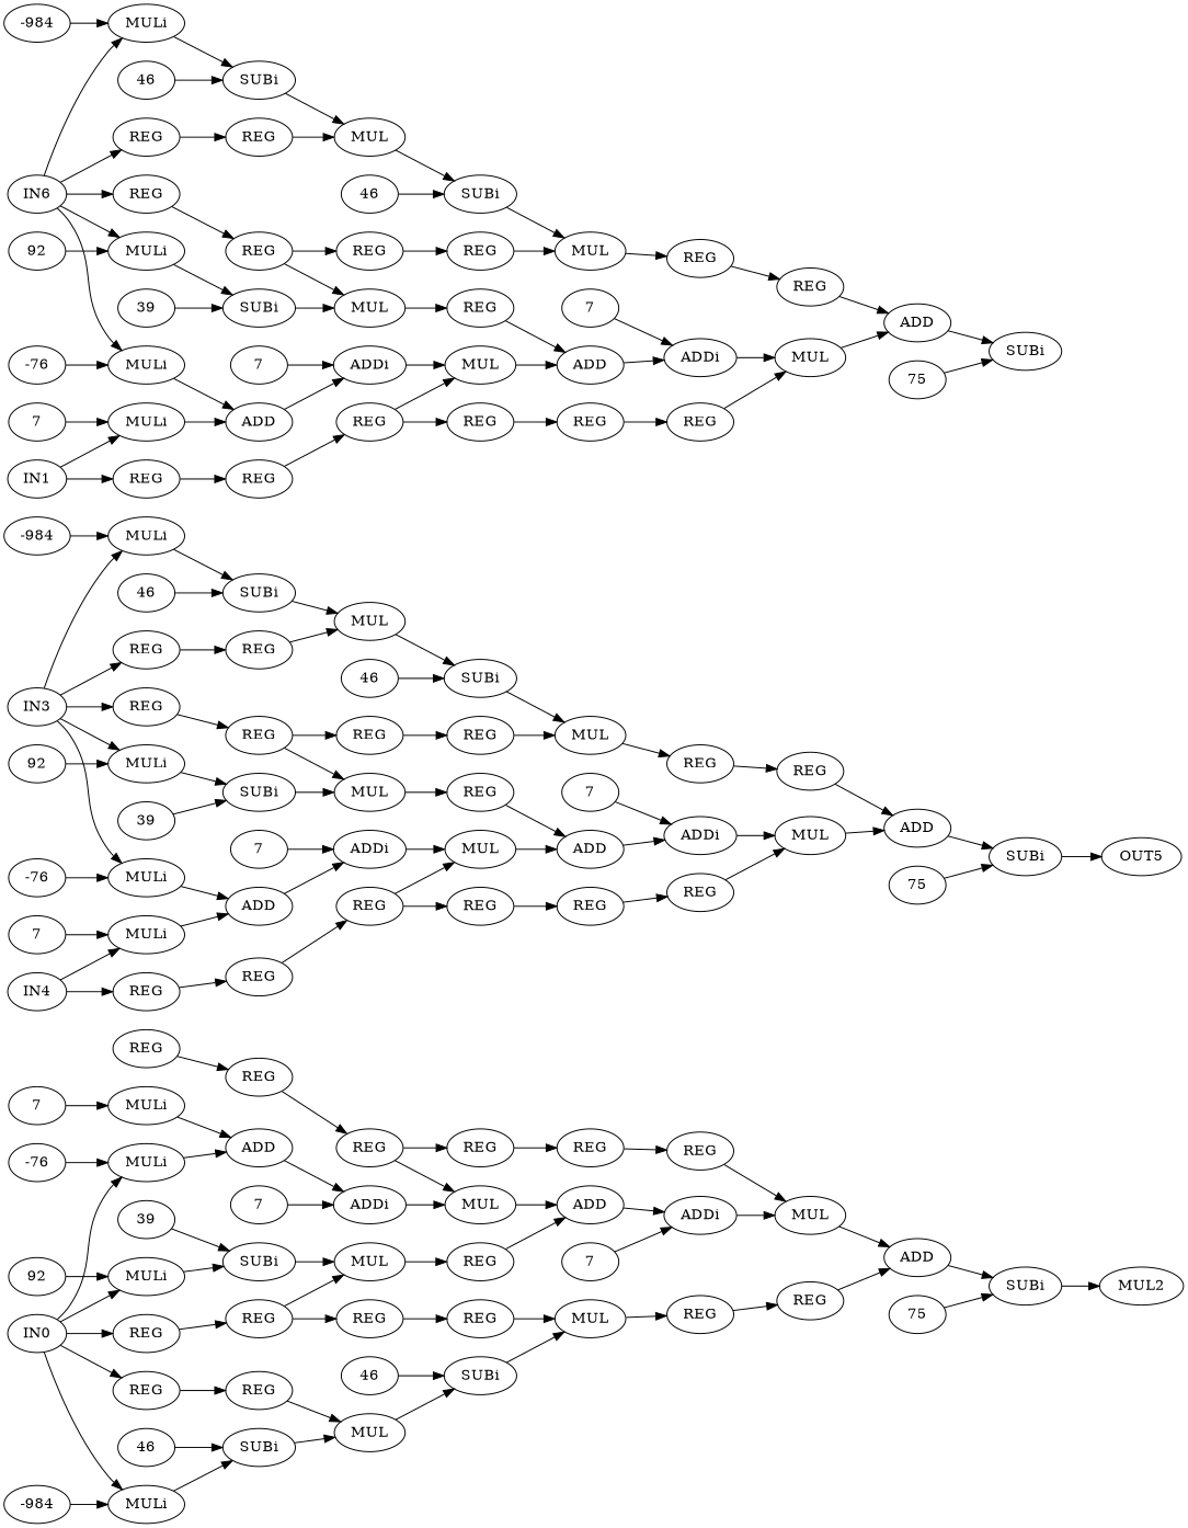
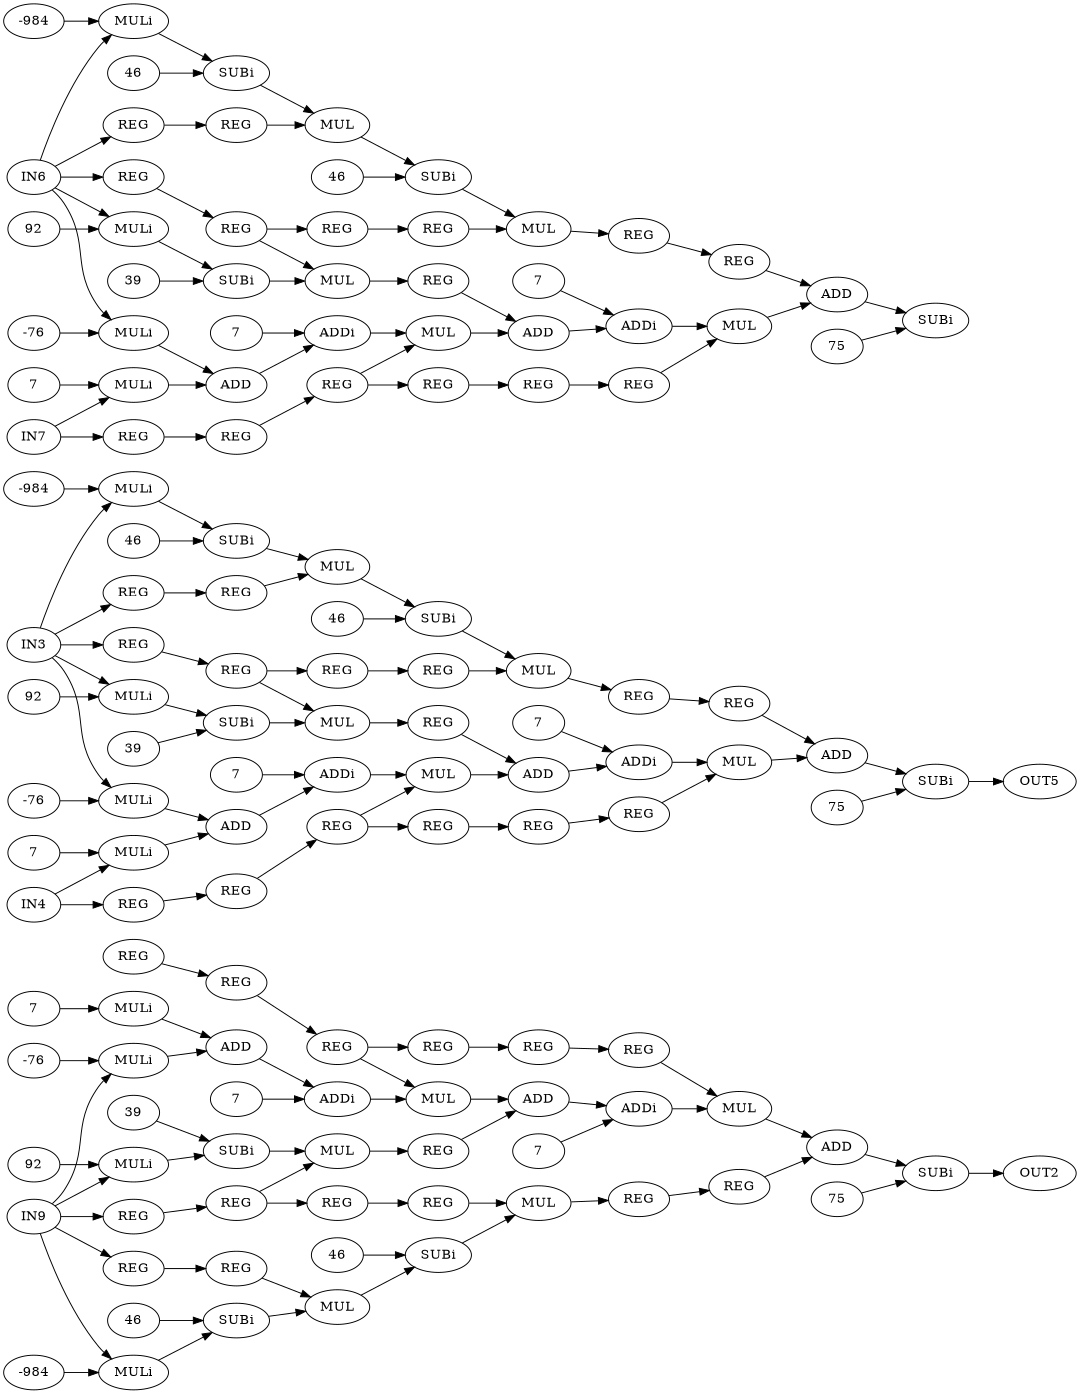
  digraph {
    rankdir=LR
-   n1 [label=IN0]
+   n1 [label=IN9]
    n2 [label=REG]
    n3 [label=REG]
    n4 [VALUE=92 label=MULi]
    n5 [VALUE=-984 label=MULi]
    n6 [VALUE=-76 label=MULi]
    n7 [label=REG]
    n8 [label=REG]
    n9 [VALUE=39 label=SUBi]
    n10 [VALUE=46 label=SUBi]
    n11 [label=ADD]
    n12 [label=REG]
    n13 [label=REG]
    n14 [VALUE=7 label=MULi]
-   n15 [label=MUL2]
+   n15 [label=OUT2]
    n16 [label=IN3]
    n17 [label=REG]
    n18 [label=REG]
    n19 [VALUE=92 label=MULi]
    n20 [VALUE=-984 label=MULi]
    n21 [VALUE=-76 label=MULi]
    n22 [label=REG]
    n23 [label=REG]
    n24 [VALUE=39 label=SUBi]
    n25 [VALUE=46 label=SUBi]
    n26 [label=ADD]
    n27 [label=IN4]
    n28 [label=REG]
    n29 [VALUE=7 label=MULi]
    n30 [label=REG]
    n31 [label=OUT5]
    n32 [label=IN6]
    n33 [label=REG]
    n34 [label=REG]
    n35 [VALUE=92 label=MULi]
    n36 [VALUE=-984 label=MULi]
    n37 [VALUE=-76 label=MULi]
    n38 [label=REG]
    n39 [label=REG]
    n40 [VALUE=39 label=SUBi]
    n41 [VALUE=46 label=SUBi]
    n42 [label=ADD]
-   n43 [label=IN1]
+   n43 [label=IN7]
    n44 [label=REG]
    n45 [VALUE=7 label=MULi]
    n46 [label=REG]
    n47 [label=REG]
    n48 [label=MUL]
    n49 [label=REG]
    n50 [label=REG]
    n51 [label=MUL]
    n52 [label=REG]
    n53 [label=REG]
    n54 [label=REG]
    n55 [label=MUL]
    n56 [label=REG]
    n57 [label=ADD]
    n58 [label=REG]
    n59 [label=MUL]
    n60 [label=ADD]
    n61 [label=MUL]
    n62 [VALUE=46 label=SUBi]
    n63 [VALUE=7 label=ADDi]
    n64 [label=REG]
    n65 [VALUE=75 label=SUBi]
    n66 [label=92]
    n67 [label=-984]
    n68 [VALUE=7 label=ADDi]
    n69 [label=-76]
    n70 [label=7]
    n71 [label=46]
    n72 [label=39]
    n73 [label=7]
    n74 [label=46]
    n75 [label=7]
    n76 [label=75]
    n77 [label=REG]
    n78 [label=MUL]
    n79 [label=REG]
    n80 [label=REG]
    n81 [label=MUL]
    n82 [label=REG]
    n83 [label=REG]
    n84 [label=REG]
    n85 [label=MUL]
    n86 [label=REG]
    n87 [label=ADD]
    n88 [label=REG]
    n89 [label=MUL]
    n90 [label=ADD]
    n91 [label=MUL]
    n92 [VALUE=46 label=SUBi]
    n93 [VALUE=7 label=ADDi]
    n94 [label=REG]
    n95 [VALUE=75 label=SUBi]
    n96 [label=92]
    n97 [label=-984]
    n98 [VALUE=7 label=ADDi]
    n99 [label=-76]
    n100 [label=7]
    n101 [label=46]
    n102 [label=39]
    n103 [label=7]
    n104 [label=46]
    n105 [label=7]
    n106 [label=75]
    n107 [label=REG]
    n108 [label=MUL]
    n109 [label=REG]
    n110 [label=REG]
    n111 [label=MUL]
    n112 [label=REG]
    n113 [label=REG]
    n114 [label=REG]
    n115 [label=MUL]
    n116 [label=REG]
    n117 [label=ADD]
    n118 [label=REG]
    n119 [label=MUL]
    n120 [label=ADD]
    n121 [label=MUL]
    n122 [VALUE=46 label=SUBi]
    n123 [VALUE=7 label=ADDi]
    n124 [label=REG]
    n125 [VALUE=75 label=SUBi]
    n126 [label=92]
    n127 [label=-984]
    n128 [VALUE=7 label=ADDi]
    n129 [label=-76]
    n130 [label=7]
    n131 [label=46]
    n132 [label=39]
    n133 [label=7]
    n134 [label=46]
    n135 [label=7]
    n136 [label=75]
    n1 -> n2
    n1 -> n3
    n1 -> n4
    n1 -> n5
    n1 -> n6
    n2 -> n7
    n3 -> n8
    n4 -> n9
    n5 -> n10
    n6 -> n11
    n7 -> n47
    n7 -> n48
    n8 -> n61
    n9 -> n48
    n10 -> n61
    n11 -> n68
    n12 -> n13
    n13 -> n53
    n14 -> n11
    n16 -> n17
    n16 -> n18
    n16 -> n19
    n16 -> n20
    n16 -> n21
    n17 -> n22
    n18 -> n23
    n19 -> n24
    n20 -> n25
    n21 -> n26
    n22 -> n77
    n22 -> n78
    n23 -> n91
    n24 -> n78
    n25 -> n91
    n26 -> n98
    n27 -> n28
    n27 -> n29
    n28 -> n30
    n29 -> n26
    n30 -> n83
    n32 -> n33
    n32 -> n34
    n32 -> n35
    n32 -> n36
    n32 -> n37
    n33 -> n38
    n34 -> n39
    n35 -> n40
    n36 -> n41
    n37 -> n42
    n38 -> n107
    n38 -> n108
    n39 -> n121
    n40 -> n108
    n41 -> n121
    n42 -> n128
    n43 -> n44
    n43 -> n45
    n44 -> n46
    n45 -> n42
    n46 -> n113
    n47 -> n49
    n48 -> n50
    n49 -> n51
    n50 -> n57
    n51 -> n52
    n52 -> n64
    n53 -> n54
    n53 -> n55
    n54 -> n56
    n55 -> n57
    n56 -> n58
    n57 -> n63
    n58 -> n59
    n59 -> n60
    n60 -> n65
    n61 -> n62
    n62 -> n51
    n63 -> n59
    n64 -> n60
    n65 -> n15
    n66 -> n4
    n67 -> n5
    n68 -> n55
    n69 -> n6
    n70 -> n14
    n71 -> n10
    n72 -> n9
    n73 -> n68
    n74 -> n62
    n75 -> n63
    n76 -> n65
    n77 -> n79
    n78 -> n80
    n79 -> n81
    n80 -> n87
    n81 -> n82
    n82 -> n94
    n83 -> n84
    n83 -> n85
    n84 -> n86
    n85 -> n87
    n86 -> n88
    n87 -> n93
    n88 -> n89
    n89 -> n90
    n90 -> n95
    n91 -> n92
    n92 -> n81
    n93 -> n89
    n94 -> n90
    n95 -> n31
    n96 -> n19
    n97 -> n20
    n98 -> n85
    n99 -> n21
    n100 -> n29
    n101 -> n25
    n102 -> n24
    n103 -> n98
    n104 -> n92
    n105 -> n93
    n106 -> n95
    n107 -> n109
    n108 -> n110
    n109 -> n111
    n110 -> n117
    n111 -> n112
    n112 -> n124
    n113 -> n114
    n113 -> n115
    n114 -> n116
    n115 -> n117
    n116 -> n118
    n117 -> n123
    n118 -> n119
    n119 -> n120
    n120 -> n125
    n121 -> n122
    n122 -> n111
    n123 -> n119
    n124 -> n120
    n126 -> n35
    n127 -> n36
    n128 -> n115
    n129 -> n37
    n130 -> n45
    n131 -> n41
    n132 -> n40
    n133 -> n128
    n134 -> n122
    n135 -> n123
    n136 -> n125
  }
